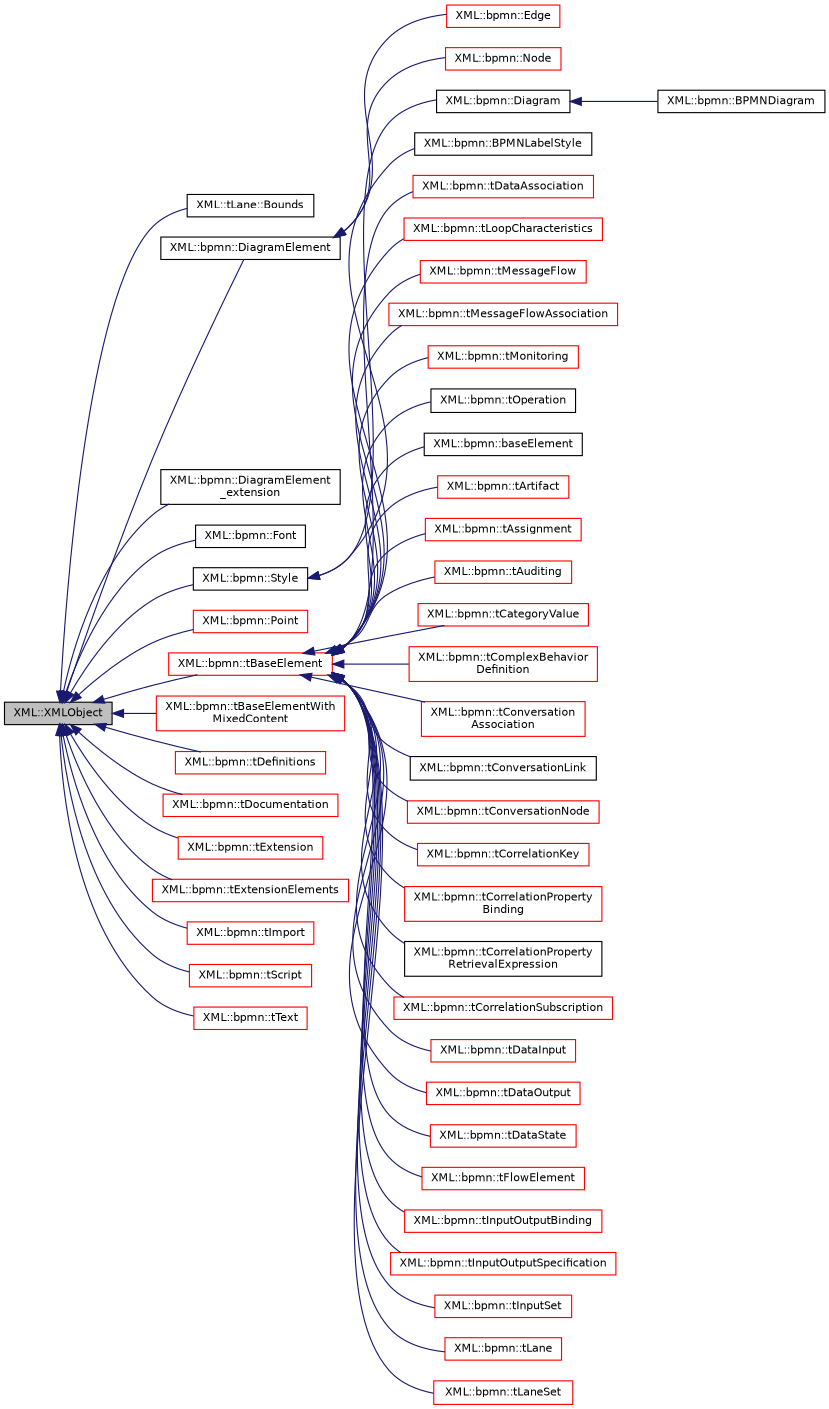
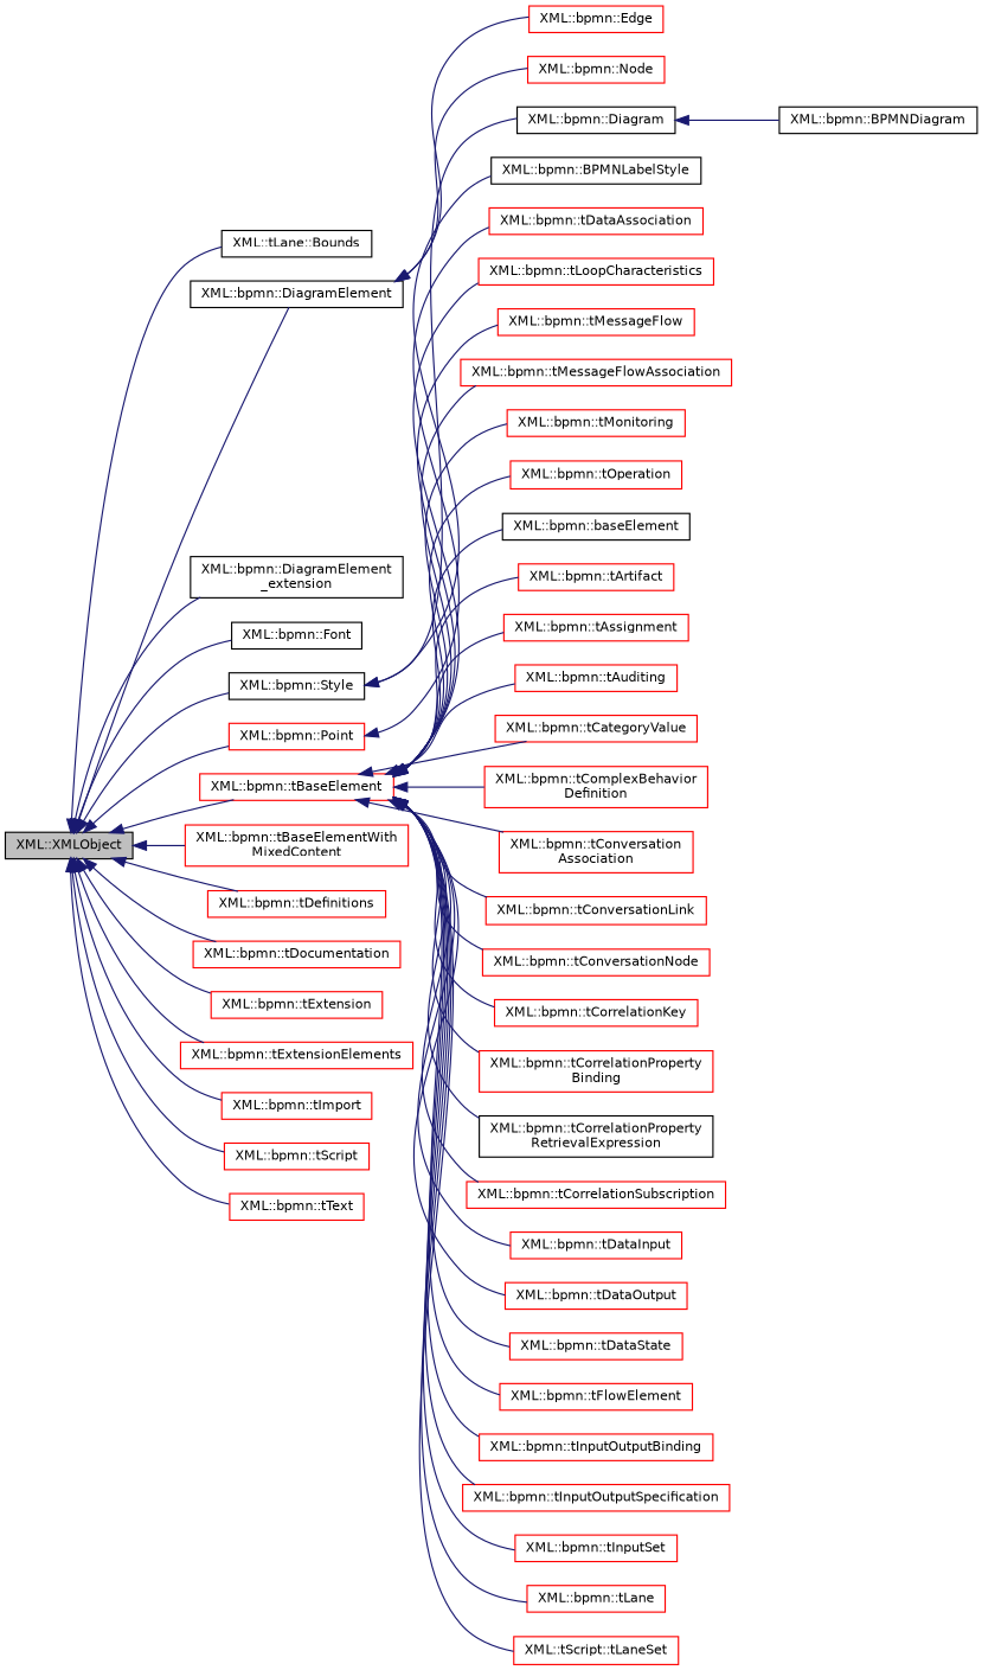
  digraph {
    rankdir=LR
    node [color=red fillcolor=white fontname=Helvetica fontsize=10 shape=record style=filled]
    edge [color=midnightblue dir=back fontname=Helvetica fontsize=10 labelfontname=Helvetica labelfontsize=10 style=solid]
    n1 [color=black fillcolor=grey75 fontcolor=black height=0.2 label="XML::XMLObject" width=0.4]
    n2 [color=black height=0.2 label="XML::tLane::Bounds" width=0.4]
    n3 [color=black height=0.2 label="XML::bpmn::DiagramElement" width=0.4]
    n4 [color=black height=0.2 label="XML::bpmn::DiagramElement\l_extension" width=0.4]
    n5 [color=black height=0.2 label="XML::bpmn::Font" width=0.4]
    n6 [height=0.2 label="XML::bpmn::Point" width=0.4]
    n7 [color=black height=0.2 label="XML::bpmn::Style" width=0.4]
    n8 [height=0.2 label="XML::bpmn::tBaseElement" width=0.4]
    n9 [height=0.2 label="XML::bpmn::tBaseElementWith\lMixedContent" width=0.4]
    n10 [height=0.2 label="XML::bpmn::tDefinitions" width=0.4]
    n11 [height=0.2 label="XML::bpmn::tDocumentation" width=0.4]
    n12 [height=0.2 label="XML::bpmn::tExtension" width=0.4]
    n13 [height=0.2 label="XML::bpmn::tExtensionElements" width=0.4]
    n14 [height=0.2 label="XML::bpmn::tImport" width=0.4]
    n15 [height=0.2 label="XML::bpmn::tScript" width=0.4]
    n16 [height=0.2 label="XML::bpmn::tText" width=0.4]
    n17 [color=black height=0.2 label="XML::bpmn::Diagram" width=0.4]
    n18 [color=black height=0.2 label="XML::bpmn::BPMNDiagram" width=0.4]
    n19 [height=0.2 label="XML::bpmn::Edge" width=0.4]
    n20 [height=0.2 label="XML::bpmn::Node" width=0.4]
    n21 [color=black height=0.2 label="XML::bpmn::BPMNLabelStyle" width=0.4]
    n22 [color=black height=0.2 label="XML::bpmn::baseElement" width=0.4]
    n23 [height=0.2 label="XML::bpmn::tArtifact" width=0.4]
    n24 [height=0.2 label="XML::bpmn::tAssignment" width=0.4]
    n25 [height=0.2 label="XML::bpmn::tAuditing" width=0.4]
    n26 [height=0.2 label="XML::bpmn::tCategoryValue" width=0.4]
    n27 [height=0.2 label="XML::bpmn::tComplexBehavior\lDefinition" width=0.4]
    n28 [height=0.2 label="XML::bpmn::tConversation\lAssociation" width=0.4]
-   n29 [color=black height=0.2 label="XML::bpmn::tConversationLink" width=0.4]
+   n29 [height=0.2 label="XML::bpmn::tConversationLink" width=0.4]
    n30 [height=0.2 label="XML::bpmn::tConversationNode" width=0.4]
    n31 [height=0.2 label="XML::bpmn::tCorrelationKey" width=0.4]
    n32 [height=0.2 label="XML::bpmn::tCorrelationProperty\lBinding" width=0.4]
    n33 [color=black height=0.2 label="XML::bpmn::tCorrelationProperty\lRetrievalExpression" width=0.4]
    n34 [height=0.2 label="XML::bpmn::tCorrelationSubscription" width=0.4]
    n35 [height=0.2 label="XML::bpmn::tDataAssociation" width=0.4]
    n36 [height=0.2 label="XML::bpmn::tDataInput" width=0.4]
    n37 [height=0.2 label="XML::bpmn::tDataOutput" width=0.4]
    n38 [height=0.2 label="XML::bpmn::tDataState" width=0.4]
    n39 [height=0.2 label="XML::bpmn::tFlowElement" width=0.4]
    n40 [height=0.2 label="XML::bpmn::tInputOutputBinding" width=0.4]
    n41 [height=0.2 label="XML::bpmn::tInputOutputSpecification" width=0.4]
    n42 [height=0.2 label="XML::bpmn::tInputSet" width=0.4]
    n43 [height=0.2 label="XML::bpmn::tLane" width=0.4]
-   n44 [height=0.2 label="XML::bpmn::tLaneSet" width=0.4]
+   n44 [height=0.2 label="XML::tScript::tLaneSet" width=0.4]
    n45 [height=0.2 label="XML::bpmn::tLoopCharacteristics" width=0.4]
    n46 [height=0.2 label="XML::bpmn::tMessageFlow" width=0.4]
    n47 [height=0.2 label="XML::bpmn::tMessageFlowAssociation" width=0.4]
    n48 [height=0.2 label="XML::bpmn::tMonitoring" width=0.4]
-   n49 [color=black height=0.2 label="XML::bpmn::tOperation" width=0.4]
+   n49 [height=0.2 label="XML::bpmn::tOperation" width=0.4]
    n1 -> n2
    n1 -> n3
    n1 -> n4
    n1 -> n5
    n1 -> n6
    n1 -> n7
    n1 -> n8
    n1 -> n9
    n1 -> n10
    n1 -> n11
    n1 -> n12
    n1 -> n13
    n1 -> n14
    n1 -> n15
    n1 -> n16
    n3 -> n19
    n3 -> n20
    n7 -> n17
    n7 -> n21
    n8 -> n22
    n8 -> n23
    n8 -> n24
    n8 -> n25
    n8 -> n26
    n8 -> n27
    n8 -> n28
    n8 -> n29
    n8 -> n30
    n8 -> n31
    n8 -> n32
    n8 -> n33
    n8 -> n34
-   n8 -> n35
+   n6 -> n35
    n8 -> n36
    n8 -> n37
    n8 -> n38
    n8 -> n39
    n8 -> n40
    n8 -> n41
    n8 -> n42
    n8 -> n43
    n8 -> n44
    n8 -> n45
    n8 -> n46
    n8 -> n47
    n8 -> n48
    n8 -> n49
    n17 -> n18
  }
